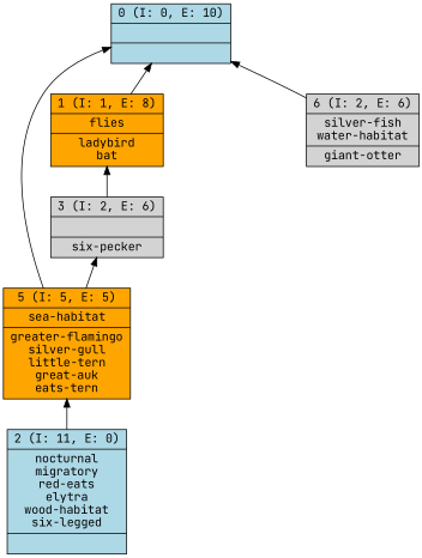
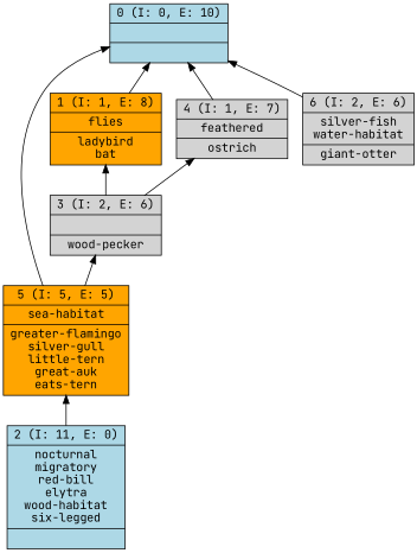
  digraph {
    fontname="JetBrains Mono"
    rankdir=BT
    node [fontname="JetBrains Mono" shape=record style=filled]
    edge [fontname="JetBrains Mono"]
    n1 [fillcolor=lightblue label="{0 (I: 0, E: 10)||}"]
    n2 [fillcolor=orange label="{1 (I: 1, E: 8)|flies\n|ladybird\nbat\n}"]
-   n3 [fillcolor=lightblue label="{2 (I: 11, E: 0)|nocturnal\nmigratory\nred-eats\nelytra\nwood-habitat\nsix-legged\n|}"]
+   n3 [fillcolor=lightblue label="{2 (I: 11, E: 0)|nocturnal\nmigratory\nred-bill\nelytra\nwood-habitat\nsix-legged\n|}"]
    n4 [fillcolor=orange label="{5 (I: 5, E: 5)|sea-habitat\n|greater-flamingo\nsilver-gull\nlittle-tern\ngreat-auk\neats-tern\n}"]
-   n5 [label="{3 (I: 2, E: 6)||six-pecker\n}"]
+   n5 [label="{3 (I: 2, E: 6)||wood-pecker\n}"]
+   n6 [label="{4 (I: 1, E: 7)|feathered\n|ostrich\n}"]
    n7 [label="{6 (I: 2, E: 6)|silver-fish\nwater-habitat\n|giant-otter\n}"]
    n2 -> n1
    n3 -> n4
    n4 -> n1
    n4 -> n5
    n5 -> n2
+   n5 -> n6
+   n6 -> n1
    n7 -> n1
  }
